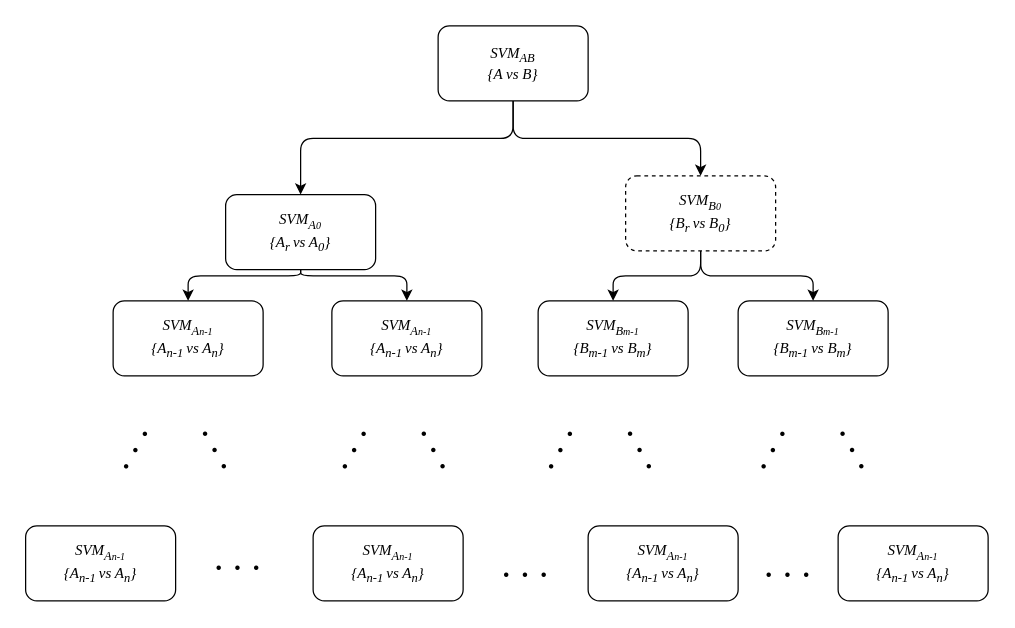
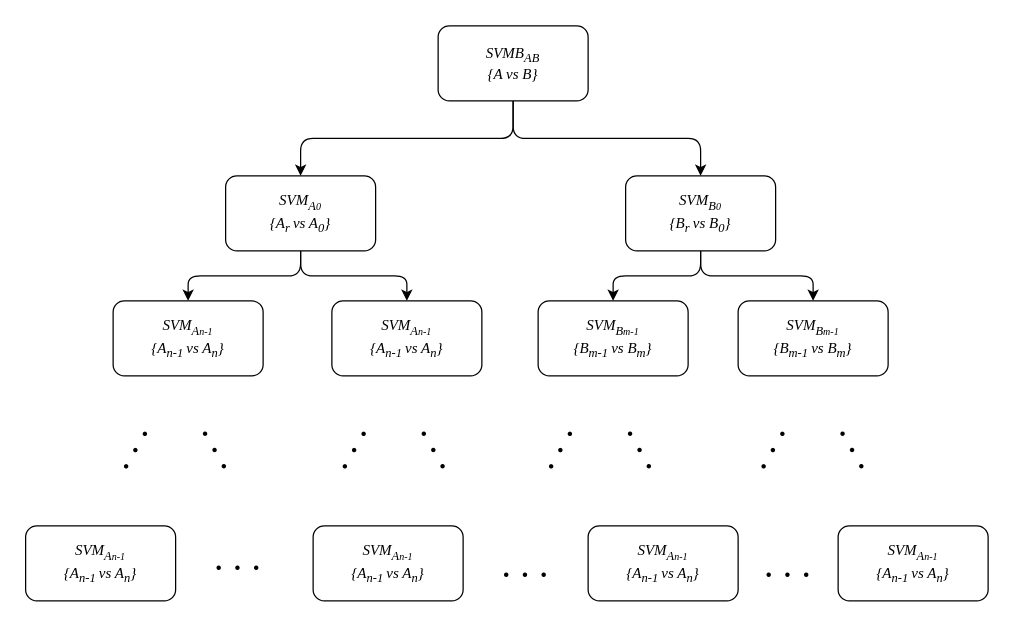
  <mxCell id="0" />
  <mxCell id="1" parent="0" />
  <mxCell id="2" style="edgeStyle=none;html=1;exitX=0.5;exitY=1;exitDx=0;exitDy=0;entryX=0.5;entryY=0;entryDx=0;entryDy=0;" edge="1" parent="1" source="4" target="7"><mxGeometry relative="1" as="geometry"><mxPoint x="280" y="140" as="targetPoint" /><Array as="points"><mxPoint x="410" y="110" /><mxPoint x="240" y="110" /></Array></mxGeometry></mxCell>
  <mxCell id="3" style="edgeStyle=none;html=1;exitX=0.5;exitY=1;exitDx=0;exitDy=0;entryX=0.5;entryY=0;entryDx=0;entryDy=0;" edge="1" parent="1" source="4" target="12"><mxGeometry relative="1" as="geometry"><mxPoint x="490" y="140" as="targetPoint" /><Array as="points"><mxPoint x="410" y="110" /><mxPoint x="560" y="110" /></Array></mxGeometry></mxCell>
- <mxCell id="4" value="&lt;i&gt;&lt;font face=&quot;Georgia&quot;&gt;SVM&lt;sub&gt;AB&lt;/sub&gt;&lt;br&gt;{A vs B}&lt;br&gt;&lt;/font&gt;&lt;/i&gt;" style="rounded=1;whiteSpace=wrap;html=1;" vertex="1" parent="1"><mxGeometry x="350" y="20" width="120" height="60" as="geometry" /></mxCell>
+ <mxCell id="4" value="&lt;i&gt;&lt;font face=&quot;Georgia&quot;&gt;SVMB&lt;sub&gt;AB&lt;/sub&gt;&lt;br&gt;{A vs B}&lt;br&gt;&lt;/font&gt;&lt;/i&gt;" style="rounded=1;whiteSpace=wrap;html=1;" vertex="1" parent="1"><mxGeometry x="350" y="20" width="120" height="60" as="geometry" /></mxCell>
  <mxCell id="5" style="edgeStyle=none;html=1;exitX=0.5;exitY=1;exitDx=0;exitDy=0;entryX=0.5;entryY=0;entryDx=0;entryDy=0;" edge="1" parent="1" source="7" target="13"><mxGeometry relative="1" as="geometry"><Array as="points"><mxPoint x="240" y="220" /><mxPoint x="150" y="220" /></Array></mxGeometry></mxCell>
  <mxCell id="6" style="edgeStyle=none;html=1;exitX=0.5;exitY=1;exitDx=0;exitDy=0;entryX=0.5;entryY=0;entryDx=0;entryDy=0;" edge="1" parent="1" source="7" target="8"><mxGeometry relative="1" as="geometry"><Array as="points"><mxPoint x="240" y="220" /><mxPoint x="325" y="220" /></Array></mxGeometry></mxCell>
- <mxCell id="7" value="&lt;font face=&quot;Georgia&quot;&gt;&lt;i&gt;SVM&lt;sub&gt;A&lt;span style=&quot;font-size: 8px&quot;&gt;0&lt;br&gt;&lt;/span&gt;&lt;/sub&gt;&lt;/i&gt;&lt;/font&gt;&lt;font face=&quot;Georgia&quot;&gt;&lt;i&gt;{A&lt;sub&gt;r &lt;/sub&gt;vs A&lt;sub&gt;0&lt;/sub&gt;}&lt;/i&gt;&lt;br&gt;&lt;/font&gt;" style="rounded=1;whiteSpace=wrap;html=1;" vertex="1" parent="1"><mxGeometry x="180" y="155" width="120" height="60" as="geometry" /></mxCell>
+ <mxCell id="7" value="&lt;font face=&quot;Georgia&quot;&gt;&lt;i&gt;SVM&lt;sub&gt;A&lt;span style=&quot;font-size: 8px&quot;&gt;0&lt;br&gt;&lt;/span&gt;&lt;/sub&gt;&lt;/i&gt;&lt;/font&gt;&lt;font face=&quot;Georgia&quot;&gt;&lt;i&gt;{A&lt;sub&gt;r &lt;/sub&gt;vs A&lt;sub&gt;0&lt;/sub&gt;}&lt;/i&gt;&lt;br&gt;&lt;/font&gt;" style="rounded=1;whiteSpace=wrap;html=1;" vertex="1" parent="1"><mxGeometry x="180" y="140" width="120" height="60" as="geometry" /></mxCell>
  <mxCell id="8" value="&lt;font face=&quot;Georgia&quot;&gt;&lt;i&gt;SVM&lt;sub&gt;A&lt;span style=&quot;font-size: 8px&quot;&gt;n-1&lt;br&gt;&lt;/span&gt;&lt;/sub&gt;&lt;/i&gt;&lt;/font&gt;&lt;font face=&quot;Georgia&quot;&gt;&lt;i&gt;{A&lt;sub&gt;n-1&amp;nbsp;&lt;/sub&gt;vs A&lt;sub&gt;n&lt;/sub&gt;}&lt;/i&gt;&lt;/font&gt;&lt;i&gt;&lt;font face=&quot;Georgia&quot;&gt;&lt;br&gt;&lt;/font&gt;&lt;/i&gt;" style="rounded=1;whiteSpace=wrap;html=1;" vertex="1" parent="1"><mxGeometry x="265" y="240" width="120" height="60" as="geometry" /></mxCell>
  <mxCell id="9" value="&lt;font face=&quot;Georgia&quot;&gt;&lt;i&gt;SVM&lt;sub&gt;B&lt;font style=&quot;font-size: 8px&quot;&gt;m&lt;/font&gt;&lt;span style=&quot;font-size: 8px&quot;&gt;-1&lt;br&gt;&lt;/span&gt;&lt;/sub&gt;&lt;/i&gt;&lt;/font&gt;&lt;font face=&quot;Georgia&quot;&gt;&lt;i&gt;{B&lt;sub&gt;m-1&amp;nbsp;&lt;/sub&gt;vs B&lt;sub&gt;m&lt;/sub&gt;}&lt;/i&gt;&lt;/font&gt;&lt;i&gt;&lt;font face=&quot;Georgia&quot;&gt;&lt;br&gt;&lt;/font&gt;&lt;/i&gt;" style="rounded=1;whiteSpace=wrap;html=1;" vertex="1" parent="1"><mxGeometry x="430" y="240" width="120" height="60" as="geometry" /></mxCell>
  <mxCell id="10" style="edgeStyle=none;html=1;exitX=0.5;exitY=1;exitDx=0;exitDy=0;entryX=0.5;entryY=0;entryDx=0;entryDy=0;" edge="1" parent="1" source="12" target="9"><mxGeometry relative="1" as="geometry"><Array as="points"><mxPoint x="560" y="220" /><mxPoint x="490" y="220" /></Array></mxGeometry></mxCell>
  <mxCell id="11" style="edgeStyle=none;html=1;exitX=0.5;exitY=1;exitDx=0;exitDy=0;entryX=0.5;entryY=0;entryDx=0;entryDy=0;" edge="1" parent="1" source="12" target="14"><mxGeometry relative="1" as="geometry"><Array as="points"><mxPoint x="560" y="220" /><mxPoint x="650" y="220" /></Array></mxGeometry></mxCell>
- <mxCell id="12" value="&lt;font face=&quot;Georgia&quot;&gt;&lt;i&gt;SVM&lt;sub&gt;B&lt;span style=&quot;font-size: 8px&quot;&gt;0&lt;br&gt;&lt;/span&gt;&lt;/sub&gt;&lt;/i&gt;&lt;/font&gt;&lt;font face=&quot;Georgia&quot;&gt;&lt;i&gt;{B&lt;sub&gt;r&amp;nbsp;&lt;/sub&gt;vs B&lt;sub&gt;0&lt;/sub&gt;}&lt;/i&gt;&lt;/font&gt;&lt;i&gt;&lt;font face=&quot;Georgia&quot;&gt;&lt;br&gt;&lt;/font&gt;&lt;/i&gt;" style="rounded=1;whiteSpace=wrap;html=1;dashed=1;" vertex="1" parent="1"><mxGeometry x="500" y="140" width="120" height="60" as="geometry" /></mxCell>
+ <mxCell id="12" value="&lt;font face=&quot;Georgia&quot;&gt;&lt;i&gt;SVM&lt;sub&gt;B&lt;span style=&quot;font-size: 8px&quot;&gt;0&lt;br&gt;&lt;/span&gt;&lt;/sub&gt;&lt;/i&gt;&lt;/font&gt;&lt;font face=&quot;Georgia&quot;&gt;&lt;i&gt;{B&lt;sub&gt;r&amp;nbsp;&lt;/sub&gt;vs B&lt;sub&gt;0&lt;/sub&gt;}&lt;/i&gt;&lt;/font&gt;&lt;i&gt;&lt;font face=&quot;Georgia&quot;&gt;&lt;br&gt;&lt;/font&gt;&lt;/i&gt;" style="rounded=1;whiteSpace=wrap;html=1;" vertex="1" parent="1"><mxGeometry x="500" y="140" width="120" height="60" as="geometry" /></mxCell>
  <mxCell id="13" value="&lt;font face=&quot;Georgia&quot;&gt;&lt;i&gt;SVM&lt;sub&gt;A&lt;span style=&quot;font-size: 8px&quot;&gt;n-1&lt;br&gt;&lt;/span&gt;&lt;/sub&gt;&lt;/i&gt;&lt;/font&gt;&lt;font face=&quot;Georgia&quot;&gt;&lt;i&gt;{A&lt;sub&gt;n-1&amp;nbsp;&lt;/sub&gt;vs A&lt;sub&gt;n&lt;/sub&gt;}&lt;/i&gt;&lt;/font&gt;&lt;i&gt;&lt;font face=&quot;Georgia&quot;&gt;&lt;br&gt;&lt;/font&gt;&lt;/i&gt;" style="rounded=1;whiteSpace=wrap;html=1;" vertex="1" parent="1"><mxGeometry x="90" y="240" width="120" height="60" as="geometry" /></mxCell>
  <mxCell id="14" value="&lt;font face=&quot;Georgia&quot;&gt;&lt;i&gt;SVM&lt;sub&gt;B&lt;font style=&quot;font-size: 8px&quot;&gt;m&lt;/font&gt;&lt;span style=&quot;font-size: 8px&quot;&gt;-1&lt;br&gt;&lt;/span&gt;&lt;/sub&gt;&lt;/i&gt;&lt;/font&gt;&lt;font face=&quot;Georgia&quot;&gt;&lt;i&gt;{B&lt;sub&gt;m-1&amp;nbsp;&lt;/sub&gt;vs B&lt;sub&gt;m&lt;/sub&gt;}&lt;/i&gt;&lt;/font&gt;&lt;i&gt;&lt;font face=&quot;Georgia&quot;&gt;&lt;br&gt;&lt;/font&gt;&lt;/i&gt;" style="rounded=1;whiteSpace=wrap;html=1;" vertex="1" parent="1"><mxGeometry x="590" y="240" width="120" height="60" as="geometry" /></mxCell>
  <mxCell id="15" value="&lt;font face=&quot;Georgia&quot;&gt;&lt;i&gt;SVM&lt;sub&gt;A&lt;span style=&quot;font-size: 8px&quot;&gt;n-1&lt;br&gt;&lt;/span&gt;&lt;/sub&gt;&lt;/i&gt;&lt;/font&gt;&lt;font face=&quot;Georgia&quot;&gt;&lt;i&gt;{A&lt;sub&gt;n-1&amp;nbsp;&lt;/sub&gt;vs A&lt;sub&gt;n&lt;/sub&gt;}&lt;/i&gt;&lt;/font&gt;&lt;i&gt;&lt;font face=&quot;Georgia&quot;&gt;&lt;br&gt;&lt;/font&gt;&lt;/i&gt;" style="rounded=1;whiteSpace=wrap;html=1;" vertex="1" parent="1"><mxGeometry x="20" y="420" width="120" height="60" as="geometry" /></mxCell>
  <mxCell id="16" value="&lt;font face=&quot;Georgia&quot;&gt;&lt;i&gt;SVM&lt;sub&gt;A&lt;span style=&quot;font-size: 8px&quot;&gt;n-1&lt;br&gt;&lt;/span&gt;&lt;/sub&gt;&lt;/i&gt;&lt;/font&gt;&lt;font face=&quot;Georgia&quot;&gt;&lt;i&gt;{A&lt;sub&gt;n-1&amp;nbsp;&lt;/sub&gt;vs A&lt;sub&gt;n&lt;/sub&gt;}&lt;/i&gt;&lt;/font&gt;&lt;i&gt;&lt;font face=&quot;Georgia&quot;&gt;&lt;br&gt;&lt;/font&gt;&lt;/i&gt;" style="rounded=1;whiteSpace=wrap;html=1;" vertex="1" parent="1"><mxGeometry x="670" y="420" width="120" height="60" as="geometry" /></mxCell>
  <mxCell id="17" value="&lt;font face=&quot;Georgia&quot;&gt;&lt;i&gt;SVM&lt;sub&gt;A&lt;span style=&quot;font-size: 8px&quot;&gt;n-1&lt;br&gt;&lt;/span&gt;&lt;/sub&gt;&lt;/i&gt;&lt;/font&gt;&lt;font face=&quot;Georgia&quot;&gt;&lt;i&gt;{A&lt;sub&gt;n-1&amp;nbsp;&lt;/sub&gt;vs A&lt;sub&gt;n&lt;/sub&gt;}&lt;/i&gt;&lt;/font&gt;&lt;i&gt;&lt;font face=&quot;Georgia&quot;&gt;&lt;br&gt;&lt;/font&gt;&lt;/i&gt;" style="rounded=1;whiteSpace=wrap;html=1;" vertex="1" parent="1"><mxGeometry x="250" y="420" width="120" height="60" as="geometry" /></mxCell>
  <mxCell id="18" value="&lt;font face=&quot;Georgia&quot;&gt;&lt;i&gt;SVM&lt;sub&gt;A&lt;span style=&quot;font-size: 8px&quot;&gt;n-1&lt;br&gt;&lt;/span&gt;&lt;/sub&gt;&lt;/i&gt;&lt;/font&gt;&lt;font face=&quot;Georgia&quot;&gt;&lt;i&gt;{A&lt;sub&gt;n-1&amp;nbsp;&lt;/sub&gt;vs A&lt;sub&gt;n&lt;/sub&gt;}&lt;/i&gt;&lt;/font&gt;&lt;i&gt;&lt;font face=&quot;Georgia&quot;&gt;&lt;br&gt;&lt;/font&gt;&lt;/i&gt;" style="rounded=1;whiteSpace=wrap;html=1;" vertex="1" parent="1"><mxGeometry x="470" y="420" width="120" height="60" as="geometry" /></mxCell>
  <mxCell id="19" value="&lt;font style=&quot;font-size: 30px&quot; face=&quot;Georgia&quot;&gt;. . .&lt;/font&gt;" style="text;html=1;strokeColor=none;fillColor=none;align=center;verticalAlign=middle;whiteSpace=wrap;rounded=0;strokeWidth=7;" vertex="1" parent="1"><mxGeometry x="160" y="430" width="60" height="30" as="geometry" /></mxCell>
  <mxCell id="20" value="&lt;font style=&quot;font-size: 30px&quot; face=&quot;Georgia&quot;&gt;. . .&lt;/font&gt;" style="text;html=1;strokeColor=none;fillColor=none;align=center;verticalAlign=middle;whiteSpace=wrap;rounded=0;strokeWidth=7;" vertex="1" parent="1"><mxGeometry x="390" y="435" width="60" height="30" as="geometry" /></mxCell>
  <mxCell id="21" value="&lt;font style=&quot;font-size: 30px&quot; face=&quot;Georgia&quot;&gt;. . .&lt;/font&gt;" style="text;html=1;strokeColor=none;fillColor=none;align=center;verticalAlign=middle;whiteSpace=wrap;rounded=0;strokeWidth=7;" vertex="1" parent="1"><mxGeometry x="600" y="435" width="60" height="30" as="geometry" /></mxCell>
  <mxCell id="22" value="&lt;font style=&quot;font-size: 30px&quot; face=&quot;Georgia&quot;&gt;. . .&lt;/font&gt;" style="text;html=1;strokeColor=none;fillColor=none;align=center;verticalAlign=middle;whiteSpace=wrap;rounded=0;strokeWidth=7;rotation=-60;" vertex="1" parent="1"><mxGeometry x="70" y="340" width="60" height="30" as="geometry" /></mxCell>
  <mxCell id="23" value="&lt;font style=&quot;font-size: 30px&quot; face=&quot;Georgia&quot;&gt;. . .&lt;/font&gt;" style="text;html=1;strokeColor=none;fillColor=none;align=center;verticalAlign=middle;whiteSpace=wrap;rounded=0;strokeWidth=7;rotation=60;" vertex="1" parent="1"><mxGeometry x="150" y="340" width="60" height="30" as="geometry" /></mxCell>
  <mxCell id="24" value="&lt;font style=&quot;font-size: 30px&quot; face=&quot;Georgia&quot;&gt;. . .&lt;/font&gt;" style="text;html=1;strokeColor=none;fillColor=none;align=center;verticalAlign=middle;whiteSpace=wrap;rounded=0;strokeWidth=7;rotation=-60;" vertex="1" parent="1"><mxGeometry x="245" y="340" width="60" height="30" as="geometry" /></mxCell>
  <mxCell id="25" value="&lt;font style=&quot;font-size: 30px&quot; face=&quot;Georgia&quot;&gt;. . .&lt;/font&gt;" style="text;html=1;strokeColor=none;fillColor=none;align=center;verticalAlign=middle;whiteSpace=wrap;rounded=0;strokeWidth=7;rotation=60;" vertex="1" parent="1"><mxGeometry x="325" y="340" width="60" height="30" as="geometry" /></mxCell>
  <mxCell id="26" value="&lt;font style=&quot;font-size: 30px&quot; face=&quot;Georgia&quot;&gt;. . .&lt;/font&gt;" style="text;html=1;strokeColor=none;fillColor=none;align=center;verticalAlign=middle;whiteSpace=wrap;rounded=0;strokeWidth=7;rotation=-60;" vertex="1" parent="1"><mxGeometry x="410" y="340" width="60" height="30" as="geometry" /></mxCell>
  <mxCell id="27" value="&lt;font style=&quot;font-size: 30px&quot; face=&quot;Georgia&quot;&gt;. . .&lt;/font&gt;" style="text;html=1;strokeColor=none;fillColor=none;align=center;verticalAlign=middle;whiteSpace=wrap;rounded=0;strokeWidth=7;rotation=60;" vertex="1" parent="1"><mxGeometry x="490" y="340" width="60" height="30" as="geometry" /></mxCell>
  <mxCell id="28" value="&lt;font style=&quot;font-size: 30px&quot; face=&quot;Georgia&quot;&gt;. . .&lt;/font&gt;" style="text;html=1;strokeColor=none;fillColor=none;align=center;verticalAlign=middle;whiteSpace=wrap;rounded=0;strokeWidth=7;rotation=-60;" vertex="1" parent="1"><mxGeometry x="580" y="340" width="60" height="30" as="geometry" /></mxCell>
  <mxCell id="29" value="&lt;font style=&quot;font-size: 30px&quot; face=&quot;Georgia&quot;&gt;. . .&lt;/font&gt;" style="text;html=1;strokeColor=none;fillColor=none;align=center;verticalAlign=middle;whiteSpace=wrap;rounded=0;strokeWidth=7;rotation=60;" vertex="1" parent="1"><mxGeometry x="660" y="340" width="60" height="30" as="geometry" /></mxCell>
